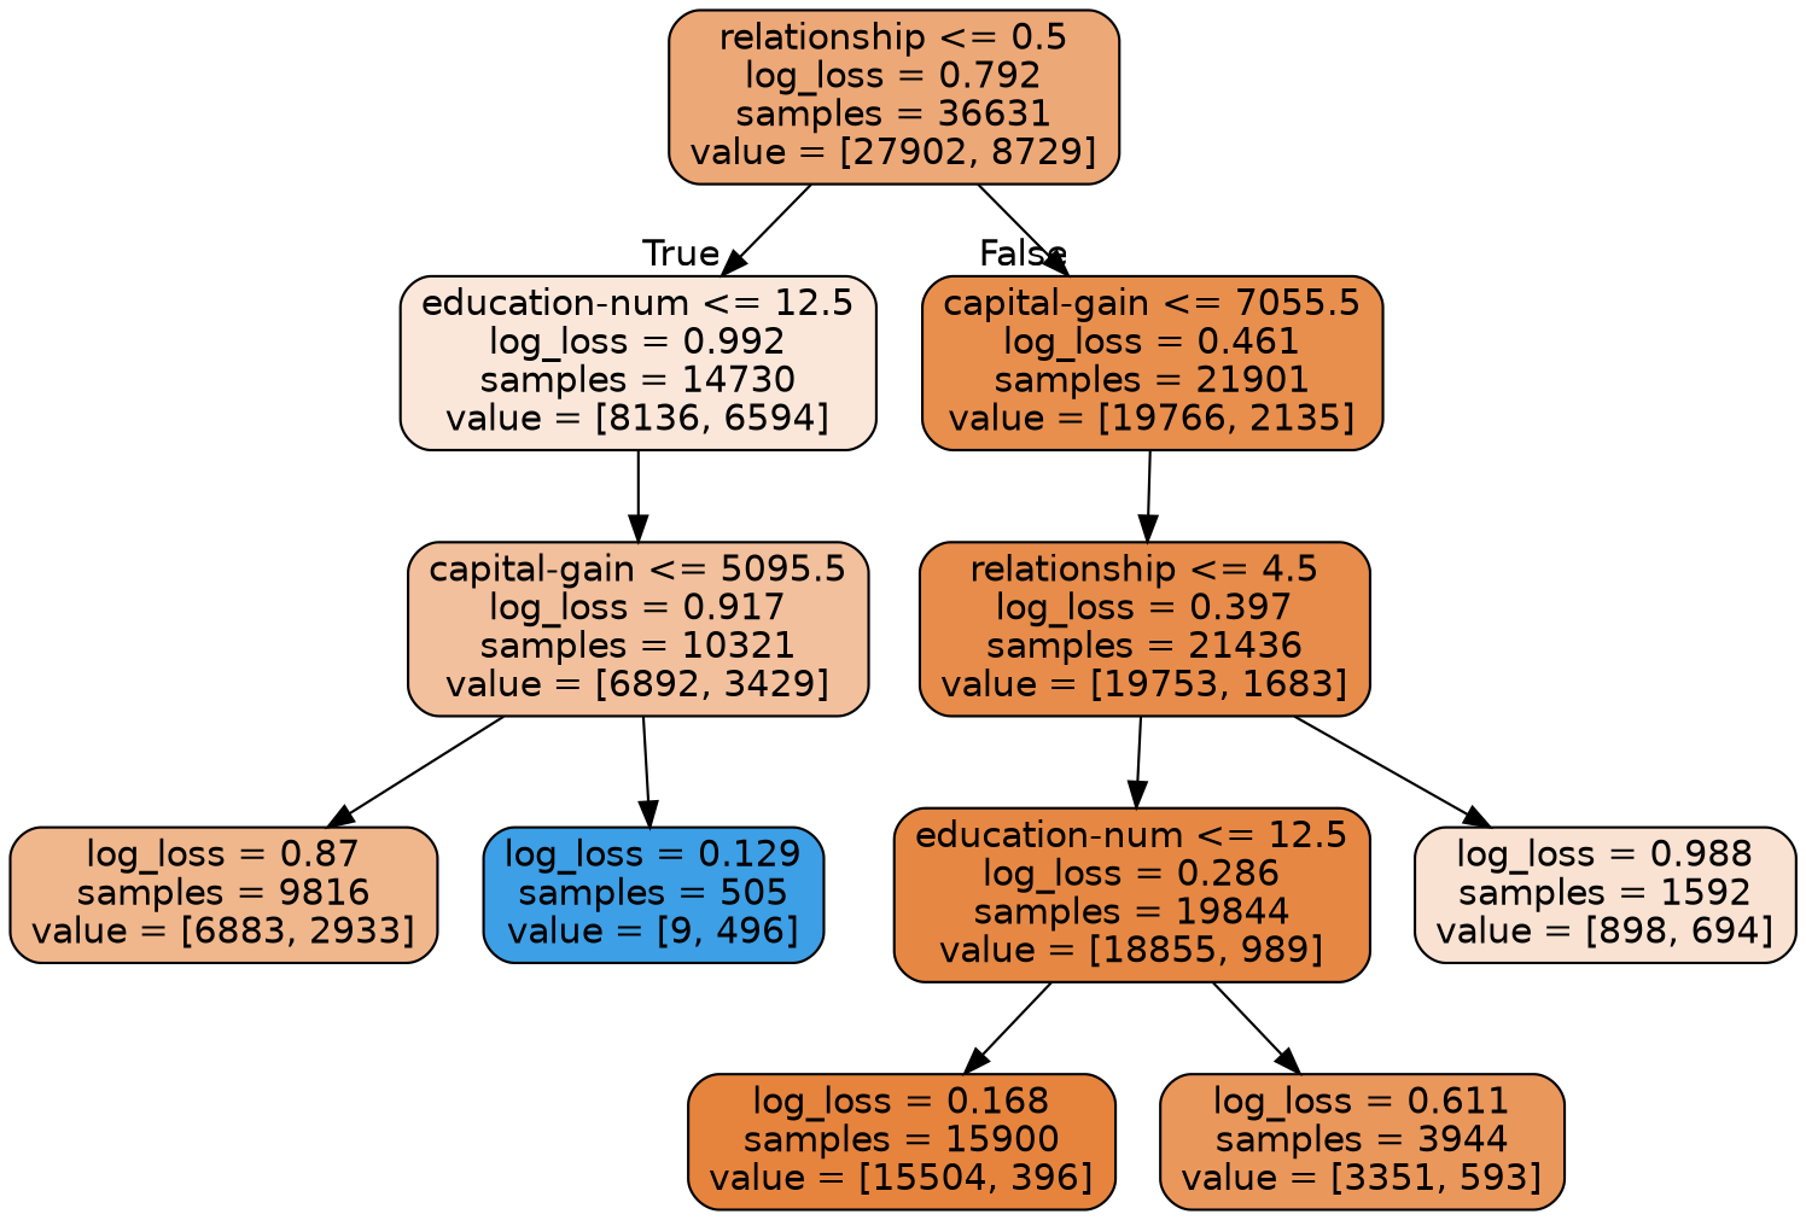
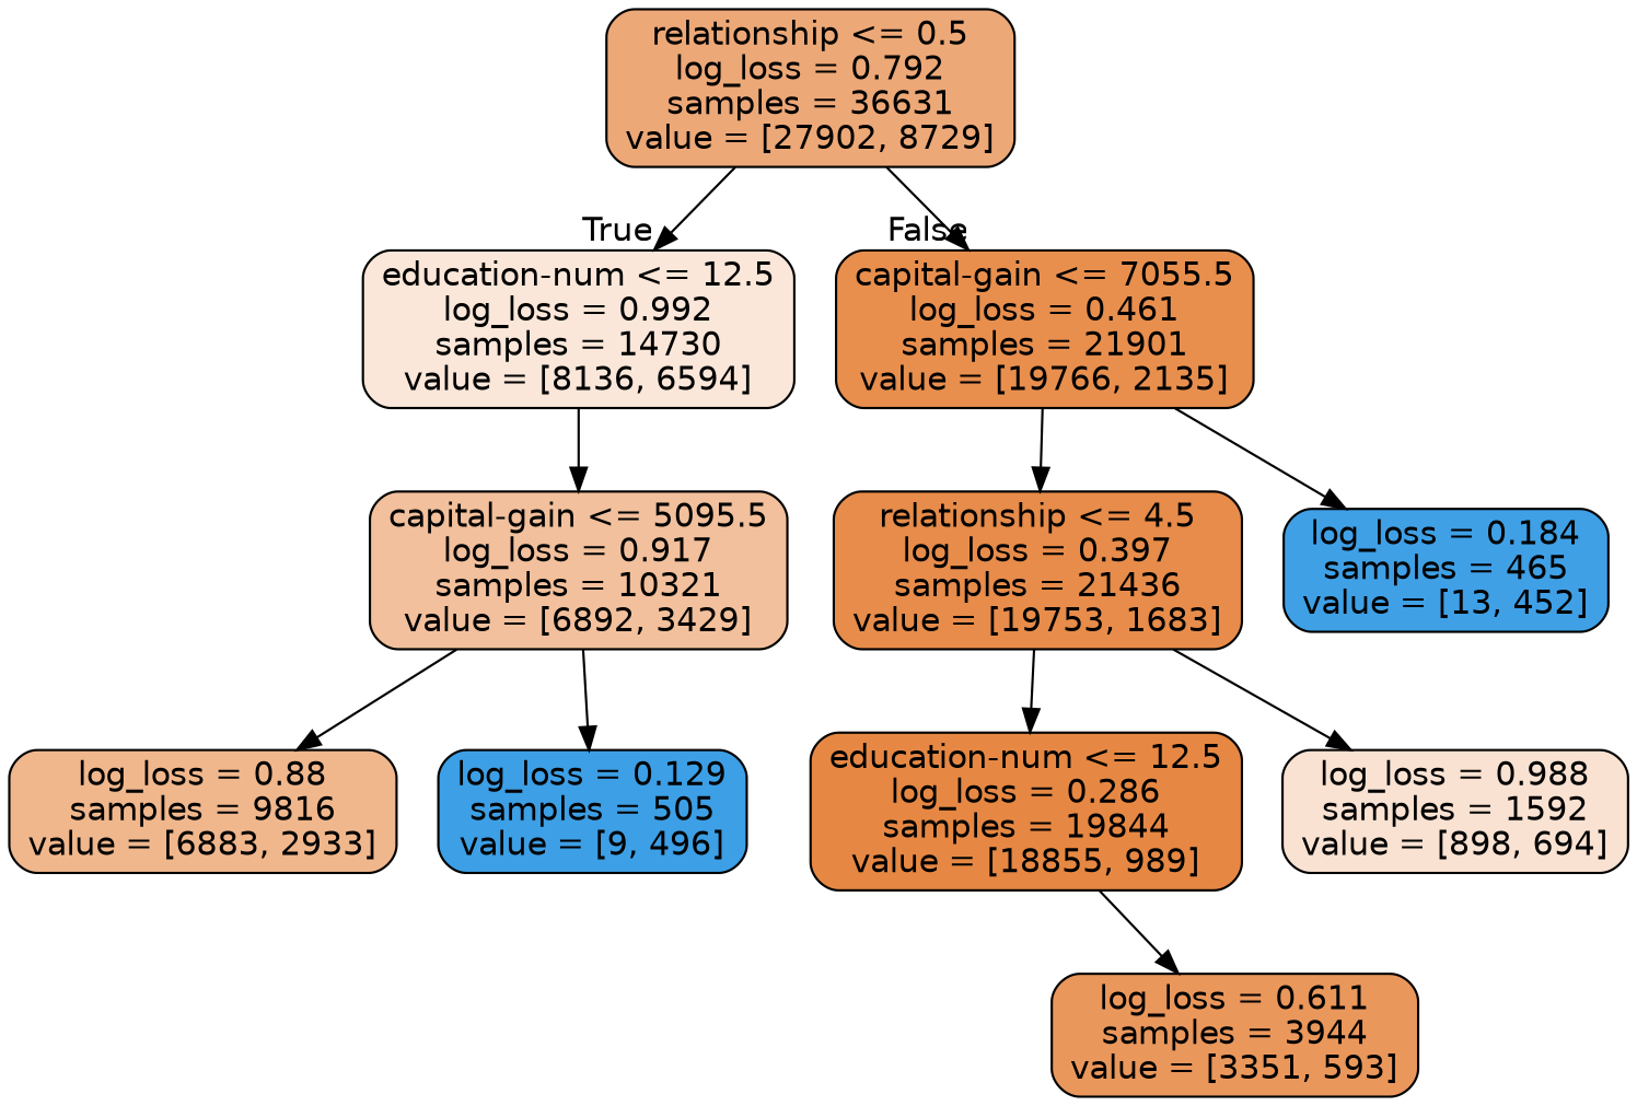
  digraph {
    node [color=black fontname=helvetica shape=box style="filled, rounded"]
    edge [fontname=helvetica]
    n1 [fillcolor="#eda877" label="relationship <= 0.5\nlog_loss = 0.792\nsamples = 36631\nvalue = [27902, 8729]"]
    n2 [fillcolor="#fae7d9" label="education-num <= 12.5\nlog_loss = 0.992\nsamples = 14730\nvalue = [8136, 6594]"]
    n3 [fillcolor="#e88f4e" label="capital-gain <= 7055.5\nlog_loss = 0.461\nsamples = 21901\nvalue = [19766, 2135]"]
    n4 [fillcolor="#f2c09c" label="capital-gain <= 5095.5\nlog_loss = 0.917\nsamples = 10321\nvalue = [6892, 3429]"]
    n5 [fillcolor="#e78c4a" label="relationship <= 4.5\nlog_loss = 0.397\nsamples = 21436\nvalue = [19753, 1683]"]
-   n7 [fillcolor="#f0b78d" label="log_loss = 0.87\nsamples = 9816\nvalue = [6883, 2933]"]
+   n6 [fillcolor="#3fa0e6" label="log_loss = 0.184\nsamples = 465\nvalue = [13, 452]"]
+   n7 [fillcolor="#f0b78d" label="log_loss = 0.88\nsamples = 9816\nvalue = [6883, 2933]"]
    n8 [fillcolor="#3d9fe5" label="log_loss = 0.129\nsamples = 505\nvalue = [9, 496]"]
    n9 [fillcolor="#e68843" label="education-num <= 12.5\nlog_loss = 0.286\nsamples = 19844\nvalue = [18855, 989]"]
    n10 [fillcolor="#f9e2d2" label="log_loss = 0.988\nsamples = 1592\nvalue = [898, 694]"]
-   n11 [fillcolor="#e6843e" label="log_loss = 0.168\nsamples = 15900\nvalue = [15504, 396]"]
    n12 [fillcolor="#ea975c" label="log_loss = 0.611\nsamples = 3944\nvalue = [3351, 593]"]
    n1 -> n2 [headlabel=True labelangle=45 labeldistance=2.5]
    n1 -> n3 [headlabel=False labelangle=-45 labeldistance=2.5]
    n2 -> n4
    n3 -> n5
+   n3 -> n6
    n4 -> n7
    n4 -> n8
    n5 -> n9
    n5 -> n10
-   n9 -> n11
    n9 -> n12
  }
